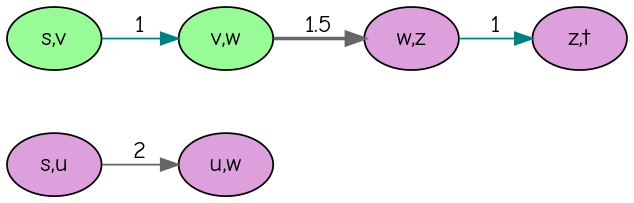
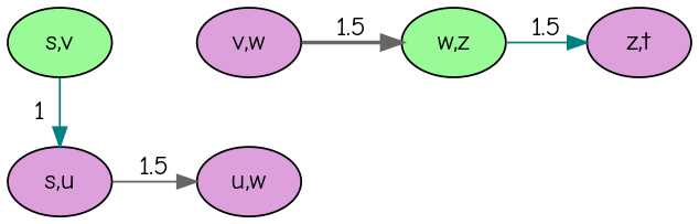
  digraph {
    fontname="Comic Neue"
    rankdir=LR
    node [fillcolor=plum fontname="Comic Neue" style=filled]
    edge [color=gray40 fontname="Comic Neue" style=solid]
-   "v,w" [fillcolor=palegreen]
+   "v,w"
    "u,w"
    "s,v" [fillcolor=palegreen]
    "s,u"
-   "w,z"
+   "w,z" [fillcolor=palegreen]
    "z,t"
    subgraph sub_1 {
      rank=same
      "v,w"
      "u,w"
    }
    subgraph sub_2 {
      rank=same
      "s,v"
      "s,u"
    }
    "v,w" -> "w,z" [label=1.5 style=bold]
-   "s,v" -> "v,w" [color=teal label=1]
-   "s,u" -> "u,w" [label=2]
-   "w,z" -> "z,t" [color=teal label=1]
+   "s,v" -> "s,u" [color=teal label=1]
+   "s,u" -> "u,w" [label=1.5]
+   "w,z" -> "z,t" [color=teal label=1.5]
  }
